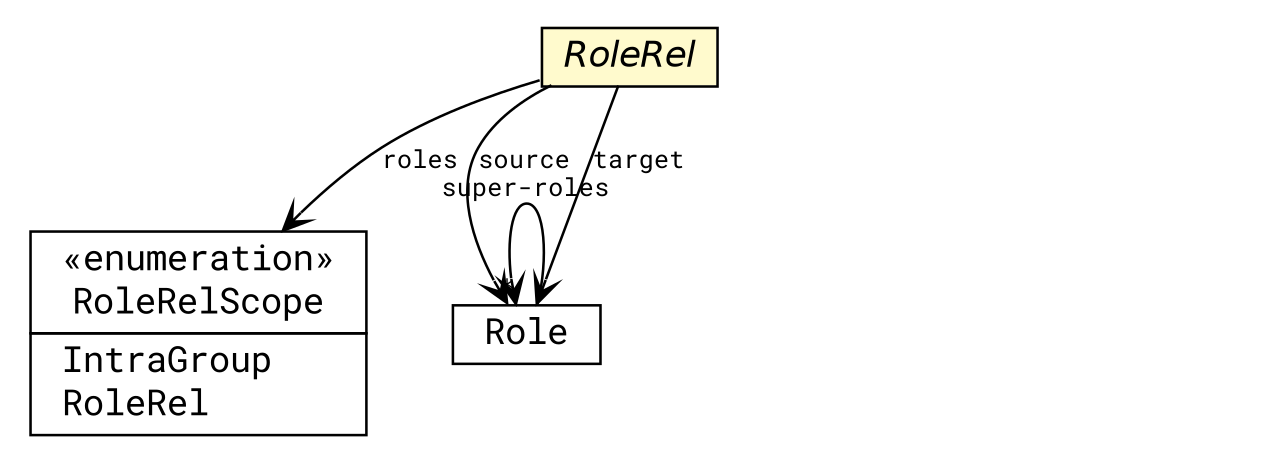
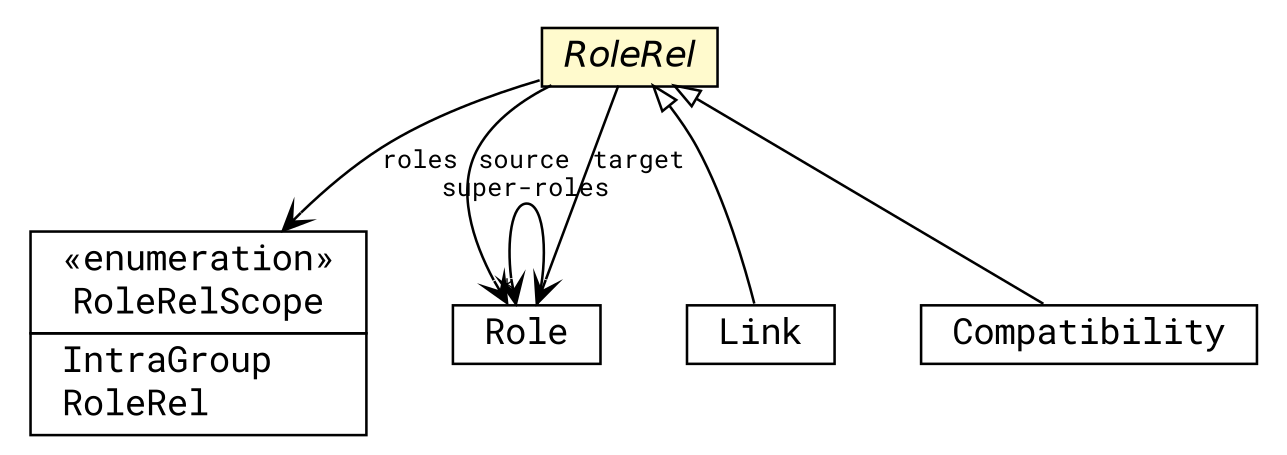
  digraph {
    fontname="Roboto Mono"
    nodesep=0.25
    ranksep=0.5
    node [fontcolor=black fontname="Roboto Mono" fontsize=14.0 shape=plaintext]
    edge [arrowhead=open color=black fontcolor=black fontname="Roboto Mono" fontsize=10.0 headport=p labelfontname=Helvetica labelfontsize=10 tailport=p]
    n1 [label=<<table title="moise.os.ss.RoleRel" border="0" cellborder="1" cellspacing="0" cellpadding="2" port="p" bgcolor="lemonChiffon" href="./RoleRel.html"> 		<tr><td><table border="0" cellspacing="0" cellpadding="1"> <tr><td align="center" balign="center"><font face="Helvetica-Oblique"> RoleRel </font></td></tr> 		</table></td></tr> 		</table>>]
    n2 [label=<<table title="moise.os.ss.RoleRel.RoleRelScope" border="0" cellborder="1" cellspacing="0" cellpadding="2" port="p" href="./RoleRel.RoleRelScope.html"> 		<tr><td><table border="0" cellspacing="0" cellpadding="1"> <tr><td align="center" balign="center"> &#171;enumeration&#187; </td></tr> <tr><td align="center" balign="center"> RoleRelScope </td></tr> 		</table></td></tr> 		<tr><td><table border="0" cellspacing="0" cellpadding="1"> <tr><td align="left" balign="left"> IntraGroup </td></tr> <tr><td align="left" balign="left"> RoleRel </td></tr> 		</table></td></tr> 		</table>>]
    n3 [label=<<table title="moise.os.ss.Role" border="0" cellborder="1" cellspacing="0" cellpadding="2" port="p" href="./Role.html"> 		<tr><td><table border="0" cellspacing="0" cellpadding="1"> <tr><td align="center" balign="center"> Role </td></tr> 		</table></td></tr> 		</table>>]
+   n4 [label=<<table title="moise.os.ss.Link" border="0" cellborder="1" cellspacing="0" cellpadding="2" port="p" href="./Link.html"> 		<tr><td><table border="0" cellspacing="0" cellpadding="1"> <tr><td align="center" balign="center"> Link </td></tr> 		</table></td></tr> 		</table>>]
+   n5 [label=<<table title="moise.os.ss.Compatibility" border="0" cellborder="1" cellspacing="0" cellpadding="2" port="p" href="./Compatibility.html"> 		<tr><td><table border="0" cellspacing="0" cellpadding="1"> <tr><td align="center" balign="center"> Compatibility </td></tr> 		</table></td></tr> 		</table>>]
    n1 -> n2 [label=roles]
    n1 -> n3 [label=source]
    n1 -> n3 [label=target]
+   n1 -> n4 [arrowtail=empty dir=back fontsize=10 arrowhead="" color="" fontcolor=""]
+   n1 -> n5 [arrowtail=empty dir=back fontsize=10 arrowhead="" color="" fontcolor=""]
    n3 -> n3 [headlabel="*" label="super-roles"]
  }
